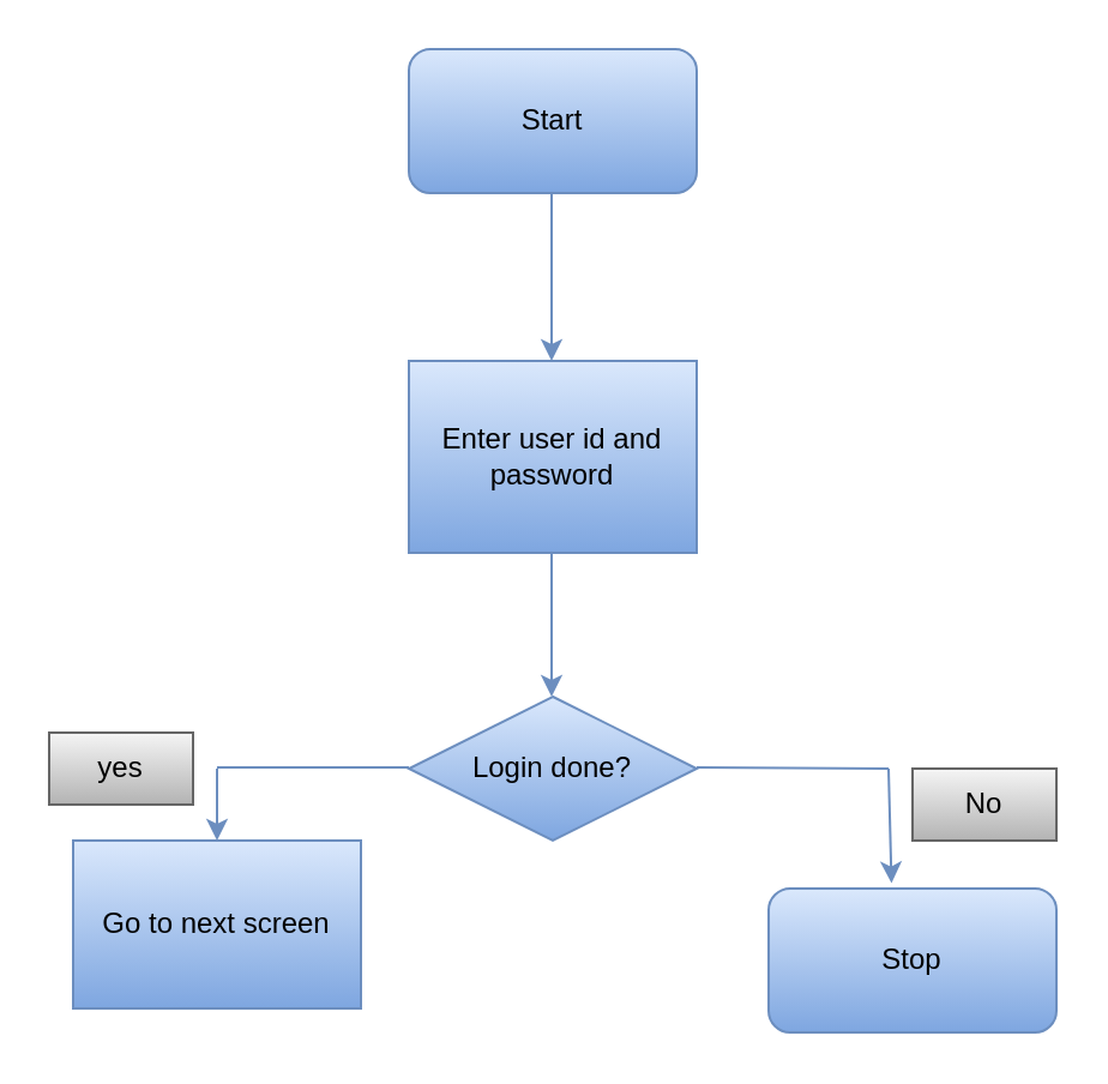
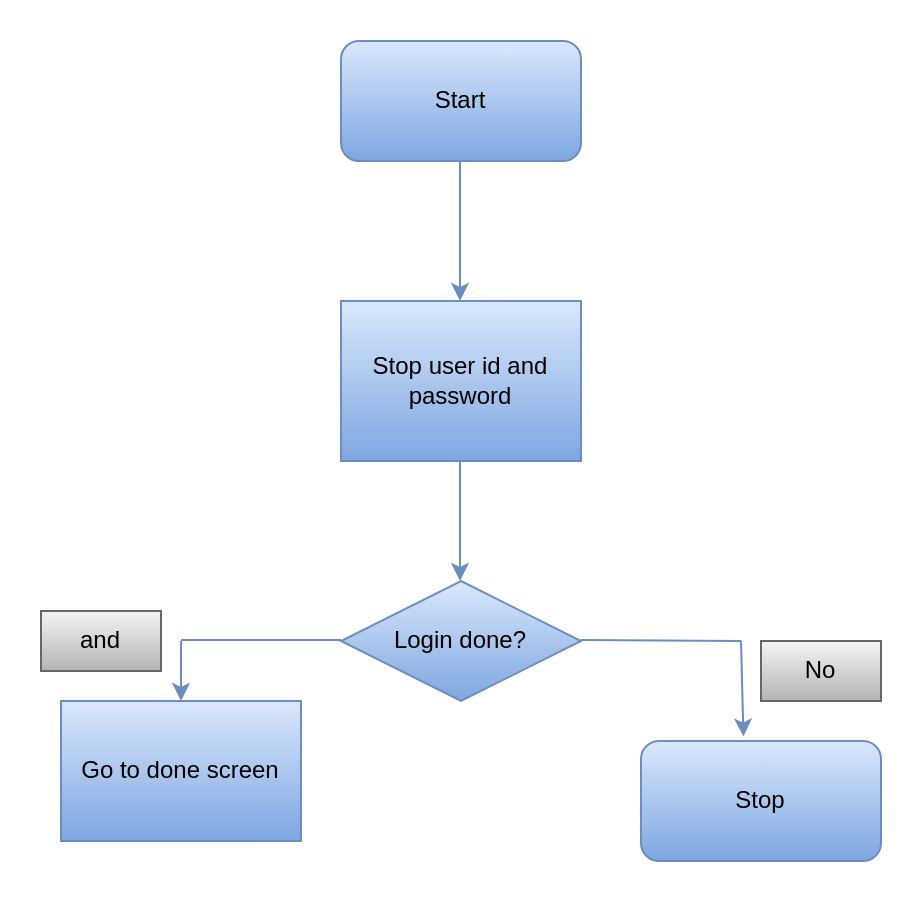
  <mxCell id="0" />
  <mxCell id="1" parent="0" />
  <mxCell id="2" value="Start" style="rounded=1;whiteSpace=wrap;html=1;fillColor=#dae8fc;strokeColor=#6c8ebf;gradientColor=#7ea6e0;" parent="1" vertex="1"><mxGeometry x="170" y="20" width="120" height="60" as="geometry" /></mxCell>
  <mxCell id="3" value="" style="endArrow=classic;html=1;rounded=0;fillColor=#dae8fc;strokeColor=#6c8ebf;gradientColor=#7ea6e0;" parent="1" edge="1"><mxGeometry width="50" height="50" relative="1" as="geometry"><mxPoint x="229.5" y="80" as="sourcePoint" /><mxPoint x="229.5" y="150" as="targetPoint" /></mxGeometry></mxCell>
- <mxCell id="4" value="Enter user id and password" style="rounded=0;whiteSpace=wrap;html=1;fillColor=#dae8fc;strokeColor=#6c8ebf;gradientColor=#7ea6e0;" parent="1" vertex="1"><mxGeometry x="170" y="150" width="120" height="80" as="geometry" /></mxCell>
+ <mxCell id="4" value="Stop user id and password" style="rounded=0;whiteSpace=wrap;html=1;fillColor=#dae8fc;strokeColor=#6c8ebf;gradientColor=#7ea6e0;" parent="1" vertex="1"><mxGeometry x="170" y="150" width="120" height="80" as="geometry" /></mxCell>
  <mxCell id="5" value="" style="endArrow=classic;html=1;rounded=0;fillColor=#dae8fc;strokeColor=#6c8ebf;gradientColor=#7ea6e0;" parent="1" edge="1"><mxGeometry width="50" height="50" relative="1" as="geometry"><mxPoint x="229.5" y="230" as="sourcePoint" /><mxPoint x="229.5" y="290" as="targetPoint" /></mxGeometry></mxCell>
  <mxCell id="6" value="Login done?" style="rhombus;whiteSpace=wrap;html=1;fillColor=#dae8fc;strokeColor=#6c8ebf;gradientColor=#7ea6e0;" parent="1" vertex="1"><mxGeometry x="170" y="290" width="120" height="60" as="geometry" /></mxCell>
  <mxCell id="7" value="" style="endArrow=classic;html=1;rounded=0;fillColor=#dae8fc;strokeColor=#6c8ebf;gradientColor=#7ea6e0;" parent="1" edge="1"><mxGeometry width="50" height="50" relative="1" as="geometry"><mxPoint x="90" y="320" as="sourcePoint" /><mxPoint x="90" y="350" as="targetPoint" /></mxGeometry></mxCell>
  <mxCell id="8" value="" style="endArrow=none;html=1;rounded=0;fillColor=#dae8fc;strokeColor=#6c8ebf;gradientColor=#7ea6e0;" parent="1" edge="1"><mxGeometry width="50" height="50" relative="1" as="geometry"><mxPoint x="90" y="319.5" as="sourcePoint" /><mxPoint x="170" y="319.5" as="targetPoint" /></mxGeometry></mxCell>
  <mxCell id="9" value="" style="endArrow=none;html=1;rounded=0;fillColor=#dae8fc;strokeColor=#6c8ebf;gradientColor=#7ea6e0;" parent="1" edge="1"><mxGeometry width="50" height="50" relative="1" as="geometry"><mxPoint x="290" y="319.5" as="sourcePoint" /><mxPoint x="370" y="320" as="targetPoint" /></mxGeometry></mxCell>
  <mxCell id="10" value="" style="endArrow=classic;html=1;rounded=0;entryX=0.427;entryY=-0.037;entryDx=0;entryDy=0;entryPerimeter=0;fillColor=#dae8fc;strokeColor=#6c8ebf;gradientColor=#7ea6e0;" parent="1" target="11" edge="1"><mxGeometry width="50" height="50" relative="1" as="geometry"><mxPoint x="370" y="320" as="sourcePoint" /><mxPoint x="370" y="350" as="targetPoint" /></mxGeometry></mxCell>
  <mxCell id="11" value="Stop" style="rounded=1;whiteSpace=wrap;html=1;fillColor=#dae8fc;strokeColor=#6c8ebf;gradientColor=#7ea6e0;" parent="1" vertex="1"><mxGeometry x="320" y="370" width="120" height="60" as="geometry" /></mxCell>
- <mxCell id="12" value="Go to next screen" style="rounded=0;whiteSpace=wrap;html=1;fillColor=#dae8fc;strokeColor=#6c8ebf;gradientColor=#7ea6e0;" parent="1" vertex="1"><mxGeometry x="30" y="350" width="120" height="70" as="geometry" /></mxCell>
- <mxCell id="13" value="yes" style="text;html=1;align=center;verticalAlign=middle;whiteSpace=wrap;rounded=0;fillColor=#f5f5f5;gradientColor=#b3b3b3;strokeColor=#666666;" parent="1" vertex="1"><mxGeometry x="20" y="305" width="60" height="30" as="geometry" /></mxCell>
+ <mxCell id="12" value="Go to done screen" style="rounded=0;whiteSpace=wrap;html=1;fillColor=#dae8fc;strokeColor=#6c8ebf;gradientColor=#7ea6e0;" parent="1" vertex="1"><mxGeometry x="30" y="350" width="120" height="70" as="geometry" /></mxCell>
+ <mxCell id="13" value="and" style="text;html=1;align=center;verticalAlign=middle;whiteSpace=wrap;rounded=0;fillColor=#f5f5f5;gradientColor=#b3b3b3;strokeColor=#666666;" parent="1" vertex="1"><mxGeometry x="20" y="305" width="60" height="30" as="geometry" /></mxCell>
  <mxCell id="14" value="No" style="text;html=1;align=center;verticalAlign=middle;whiteSpace=wrap;rounded=0;fillColor=#f5f5f5;gradientColor=#b3b3b3;strokeColor=#666666;" parent="1" vertex="1"><mxGeometry x="380" y="320" width="60" height="30" as="geometry" /></mxCell>
